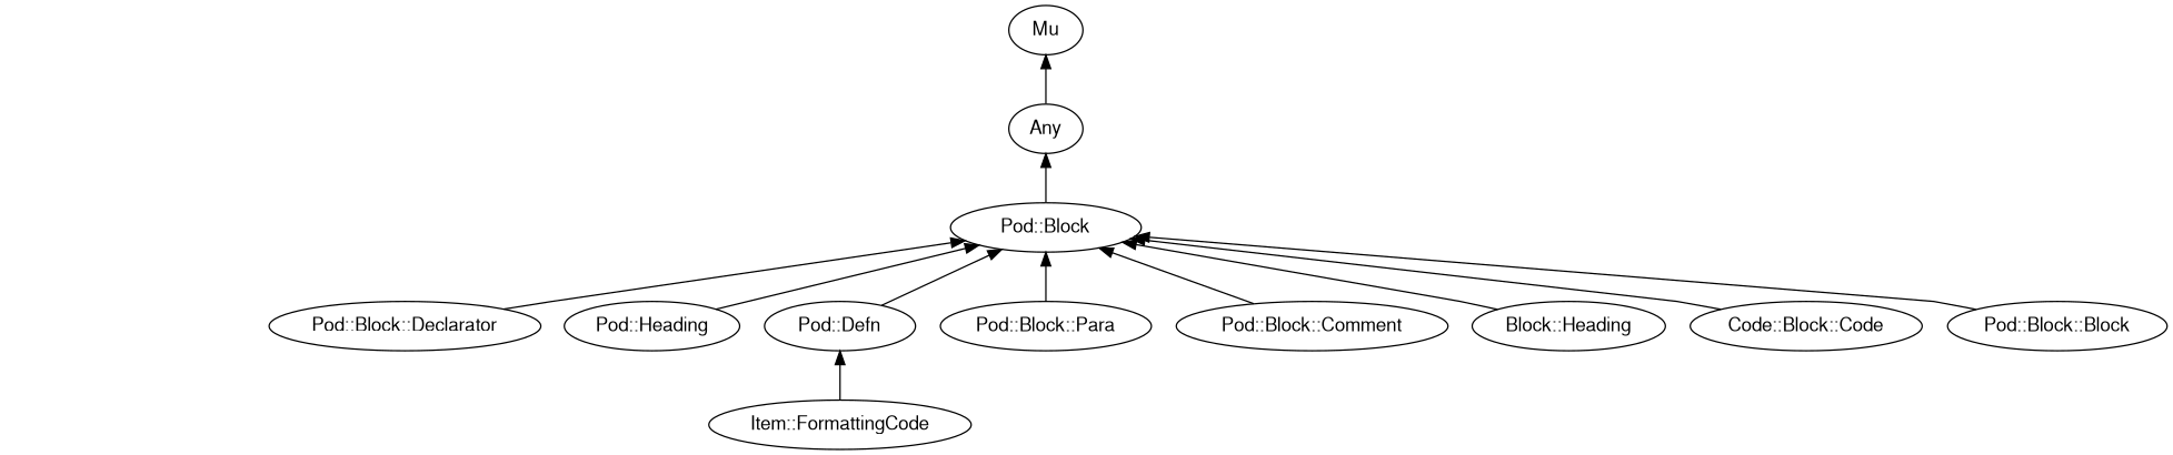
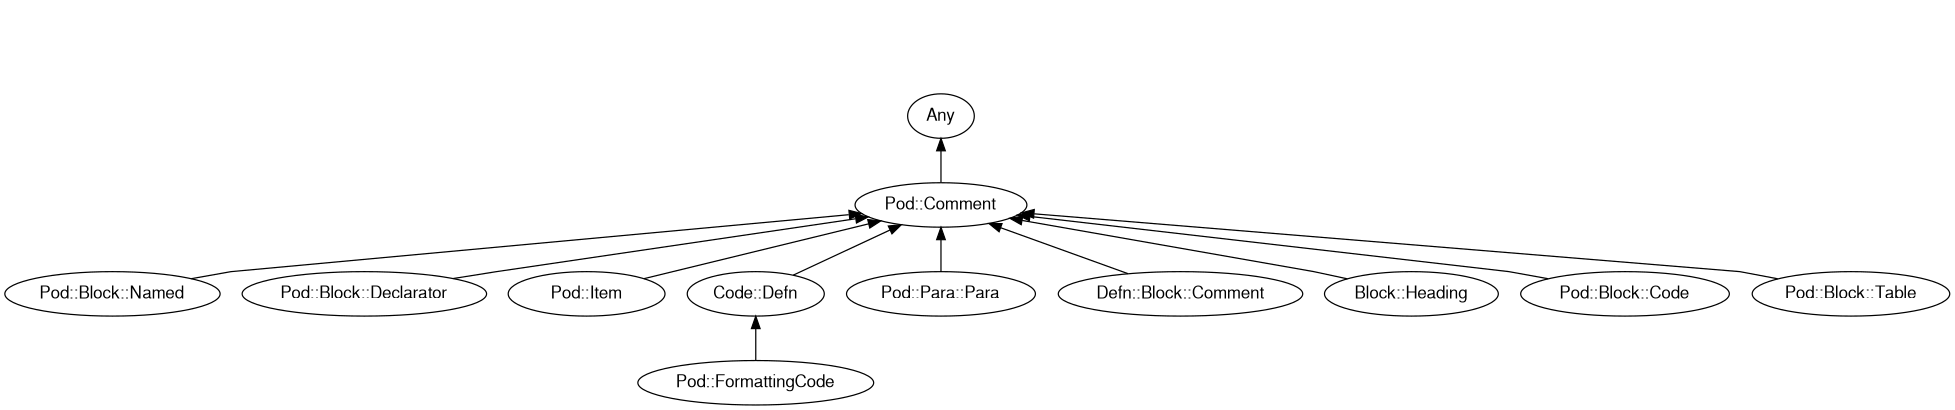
  digraph {
    rankdir=BT
    splines=polyline
    node [color="#000000" fontcolor="#000000" fontname=FreeSans]
    edge [color="#000000"]
-   "Pod::Block"
+   "Pod::Block" [label="Pod::Comment"]
    Any
-   Mu
+   "Pod::Block::Named"
    "Pod::Block::Declarator"
-   "Pod::Item" [label="Pod::Heading"]
-   "Pod::FormattingCode" [label="Item::FormattingCode"]
-   "Pod::Defn"
-   "Pod::Block::Para"
-   "Pod::Block::Comment"
+   "Pod::Item"
+   "Pod::FormattingCode"
+   "Pod::Defn" [label="Code::Defn"]
+   "Pod::Block::Para" [label="Pod::Para::Para"]
+   "Pod::Block::Comment" [label="Defn::Block::Comment"]
    n11 [label="Block::Heading"]
-   "Pod::Block::Code" [label="Code::Block::Code"]
-   "Pod::Block::Table" [label="Pod::Block::Block"]
+   "Pod::Block::Code"
+   "Pod::Block::Table"
    "Pod::Block" -> Any
-   Any -> Mu
+   "Pod::Block::Named" -> "Pod::Block"
    "Pod::Block::Declarator" -> "Pod::Block"
    "Pod::Item" -> "Pod::Block"
    "Pod::FormattingCode" -> "Pod::Defn"
    "Pod::Defn" -> "Pod::Block"
    "Pod::Block::Para" -> "Pod::Block"
    "Pod::Block::Comment" -> "Pod::Block"
    n11 -> "Pod::Block"
    "Pod::Block::Code" -> "Pod::Block"
    "Pod::Block::Table" -> "Pod::Block"
  }
